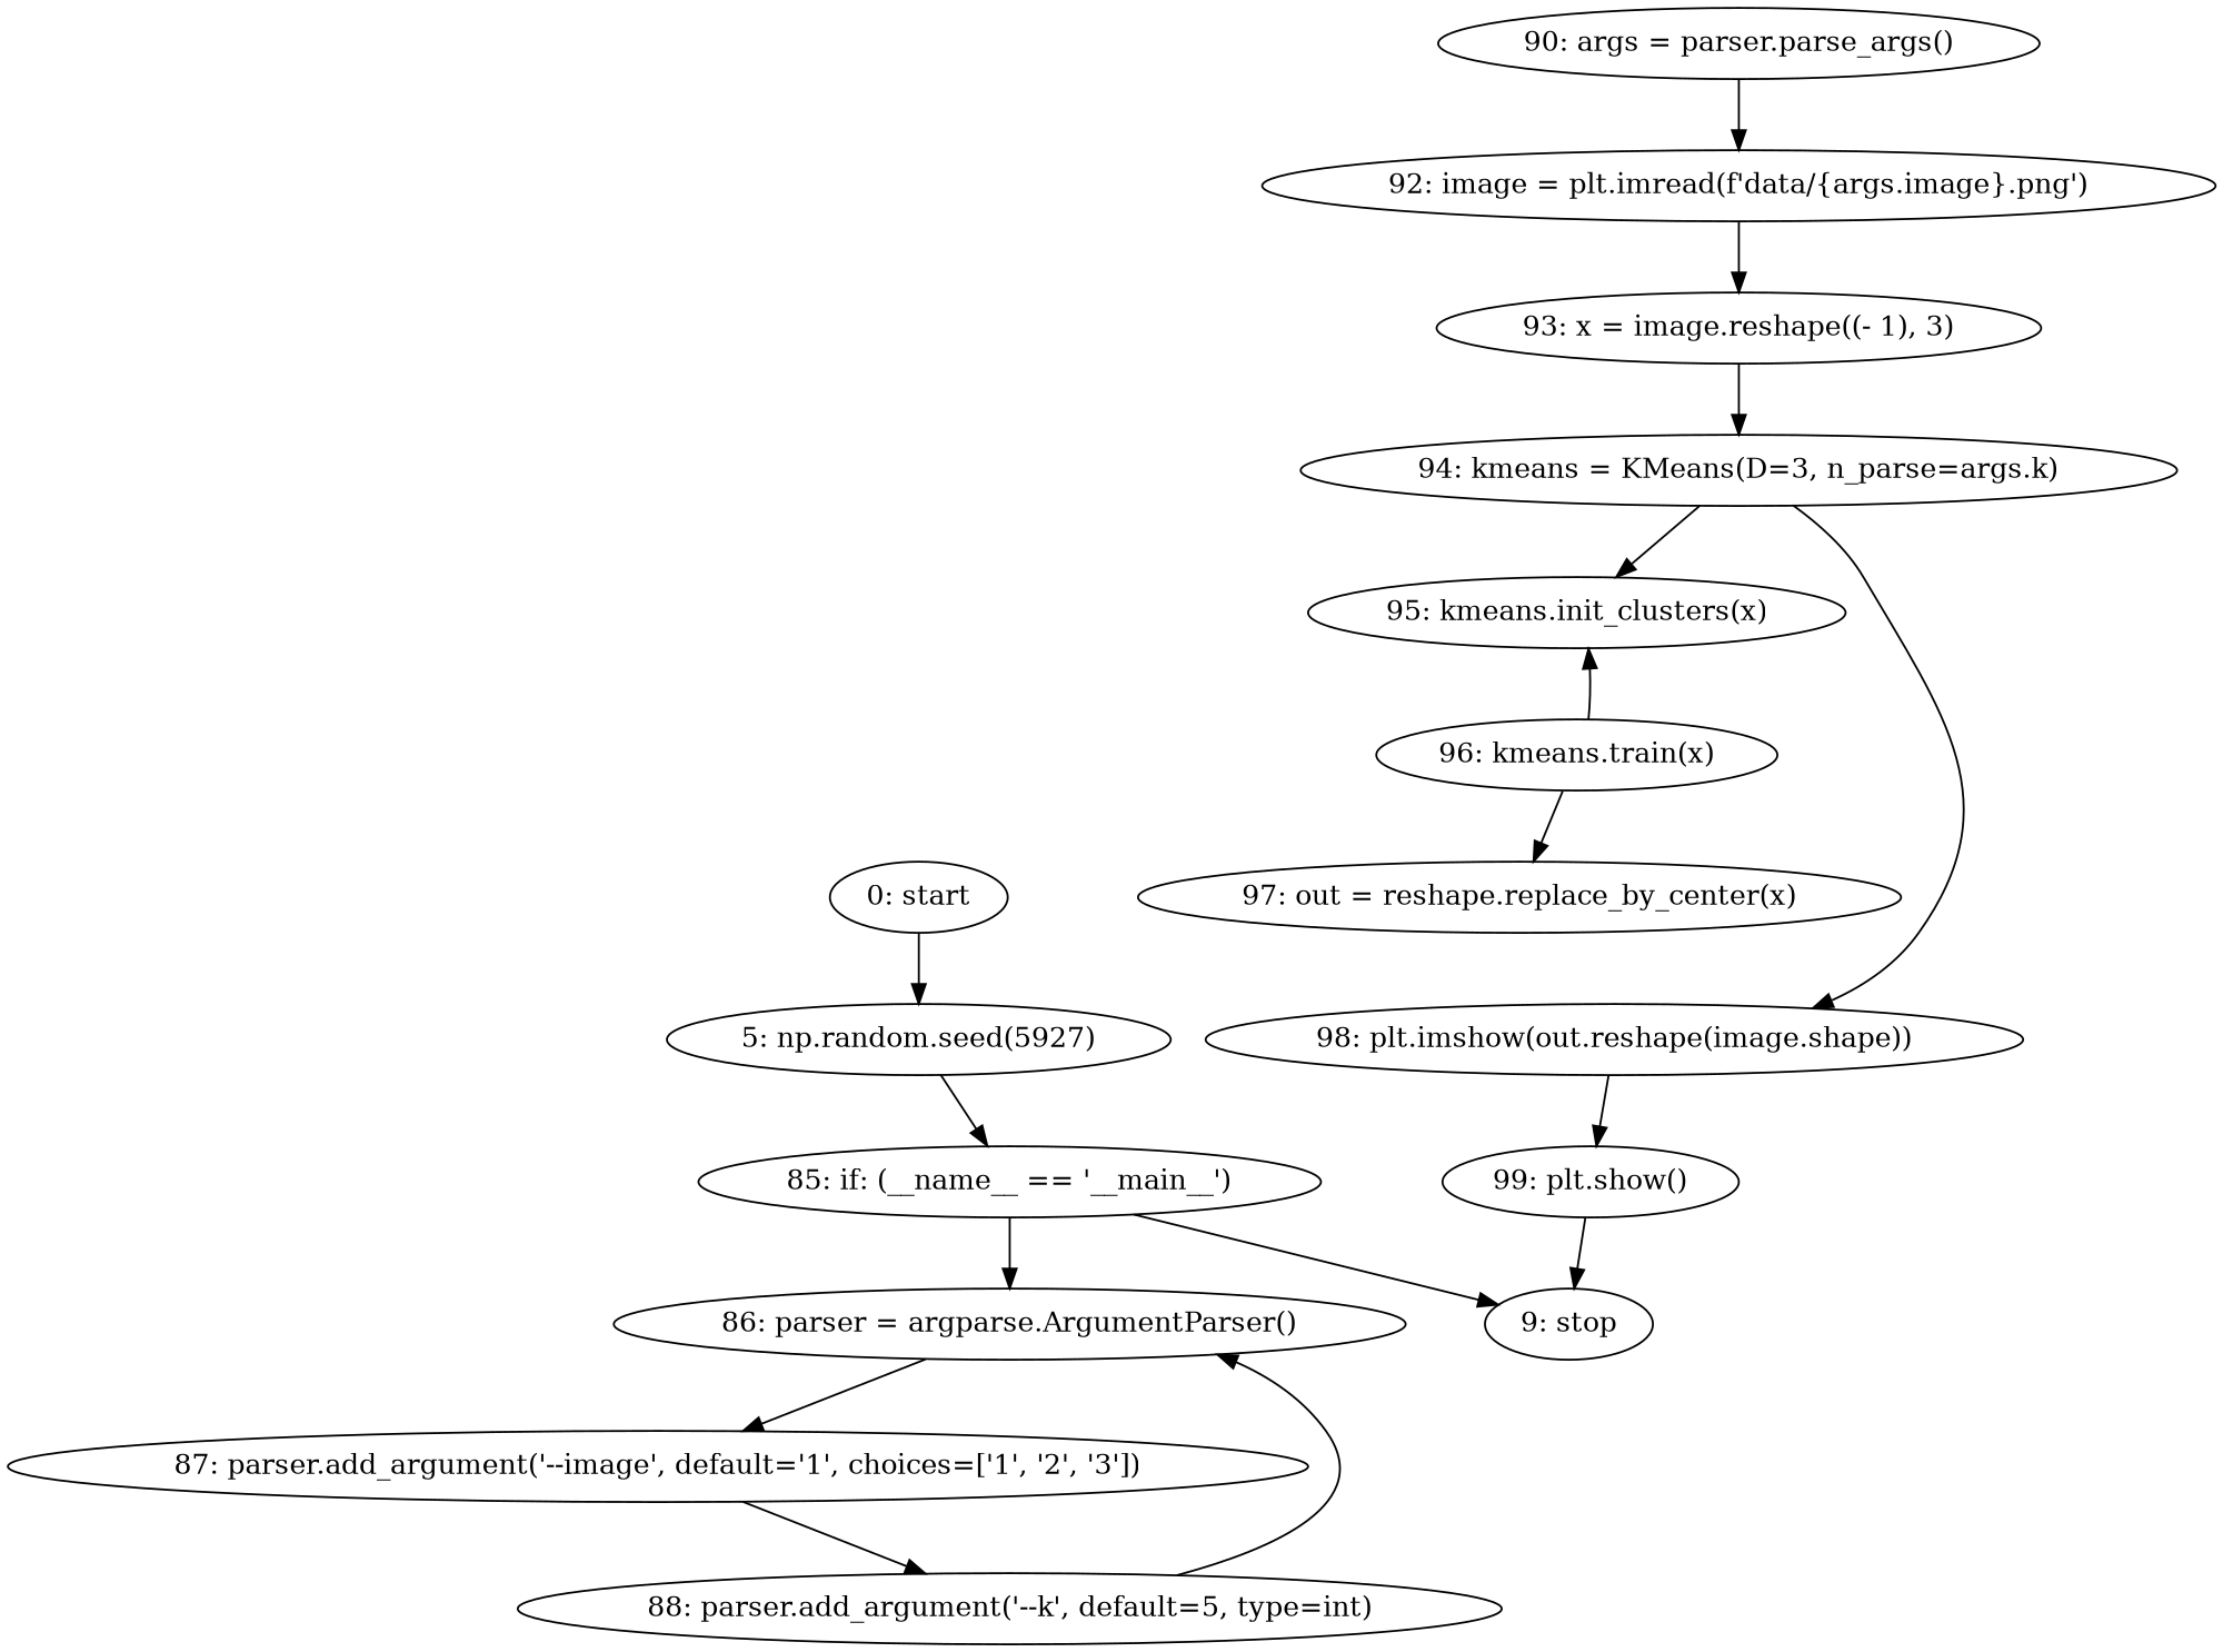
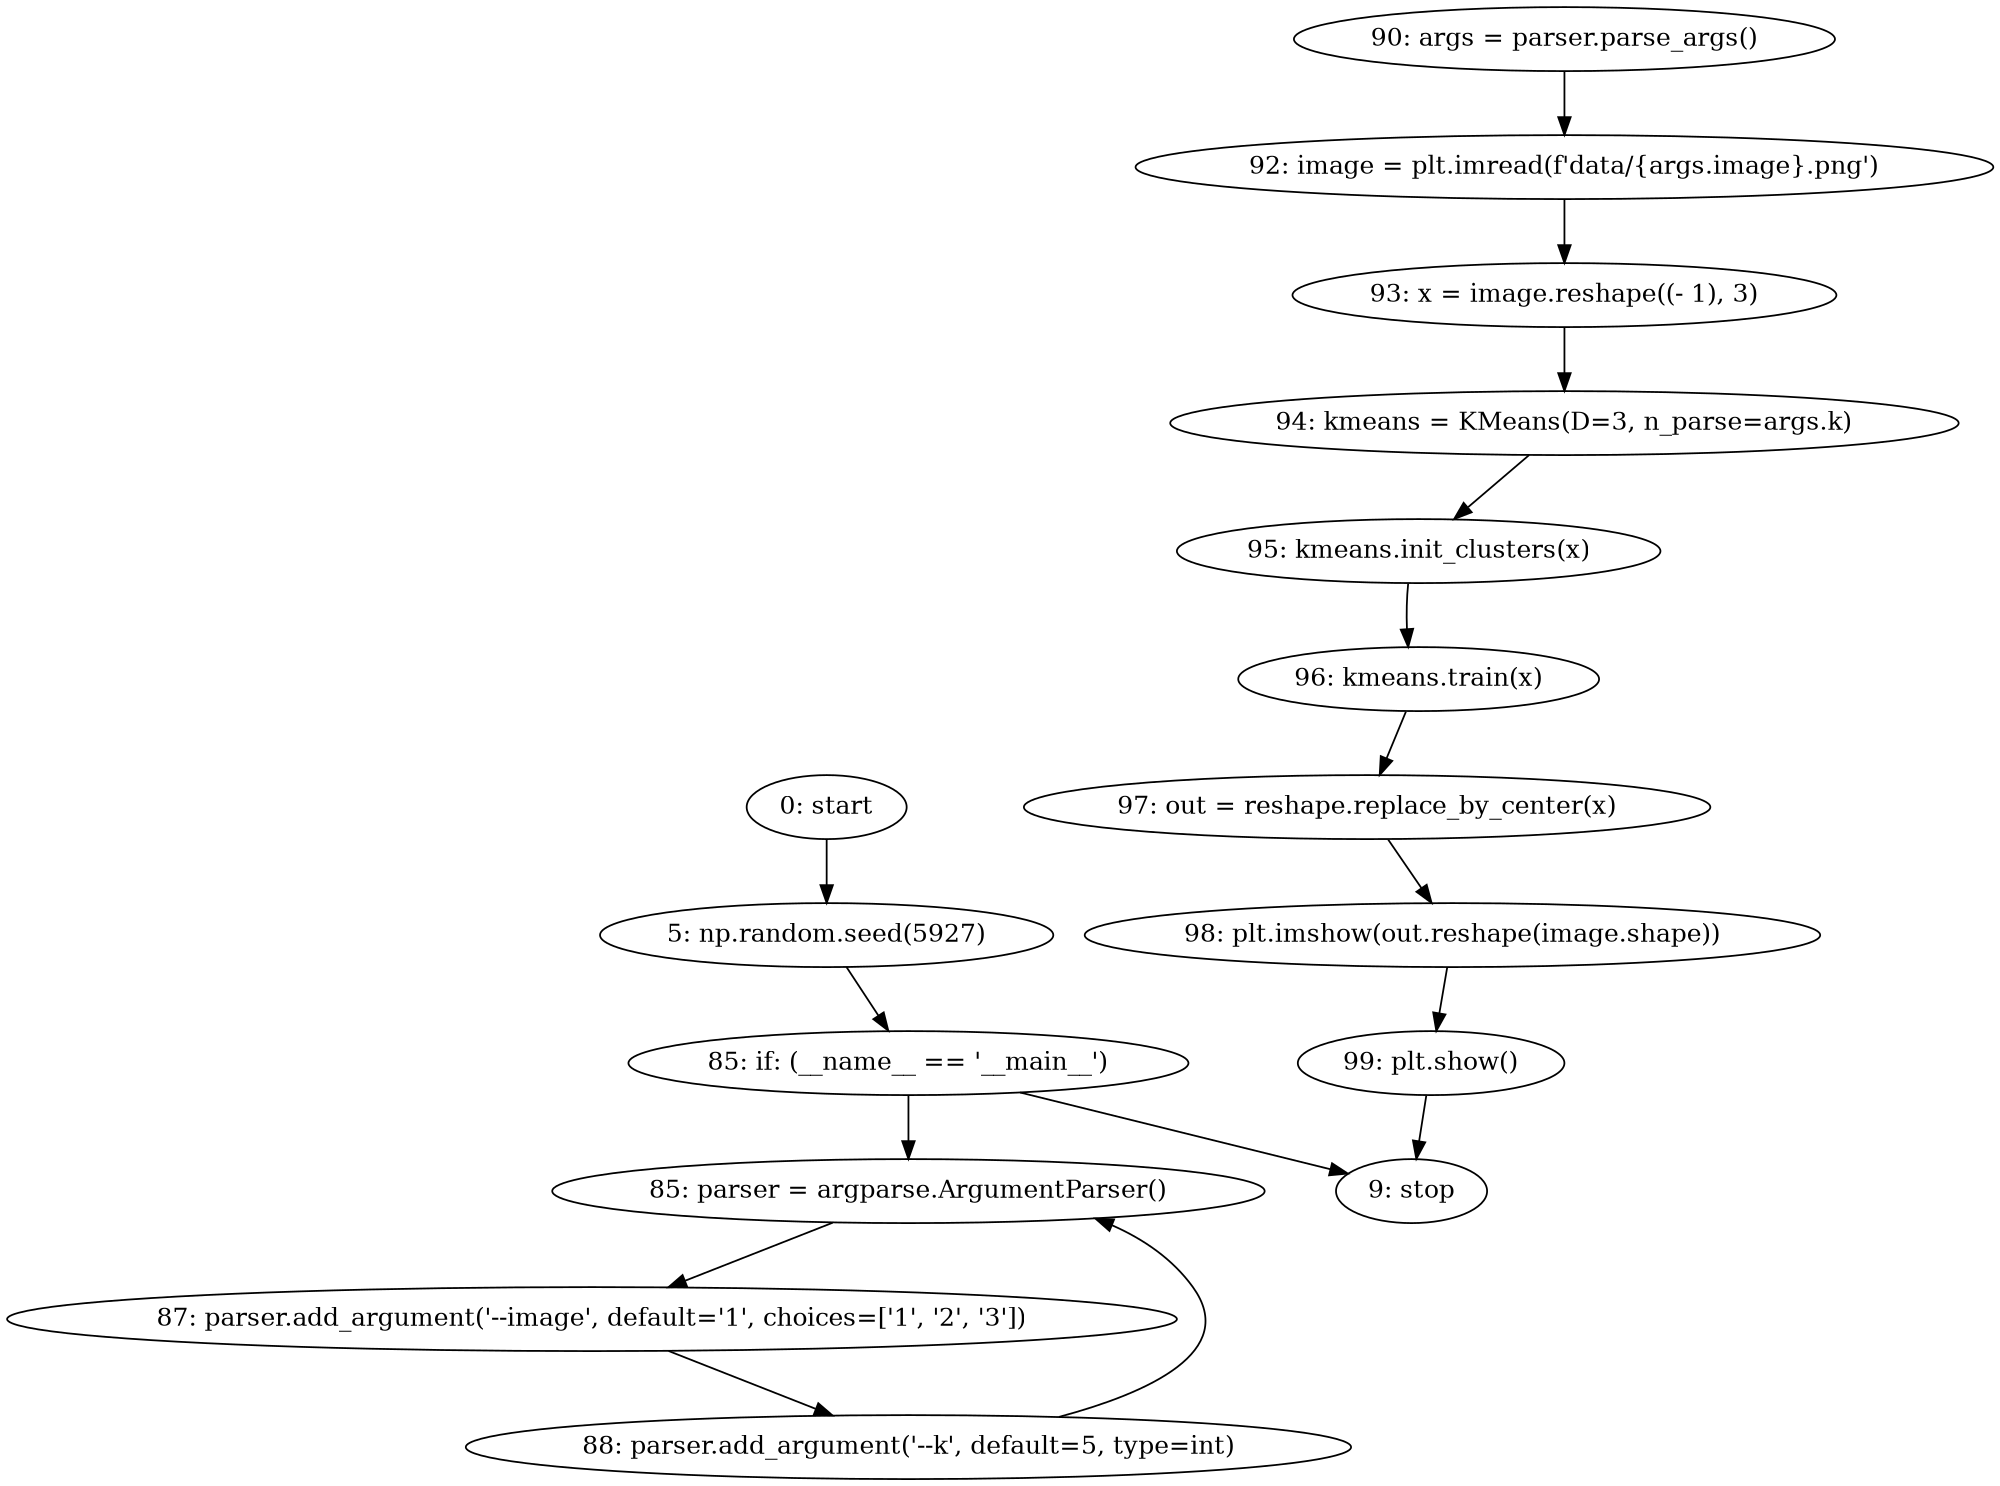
  strict digraph {
    n1 [label="0: start"]
    n2 [label="5: np.random.seed(5927)"]
    n3 [label="85: if: (__name__ == '__main__')"]
-   n4 [label="86: parser = argparse.ArgumentParser()"]
+   n4 [label="85: parser = argparse.ArgumentParser()"]
    n5 [label="9: stop"]
    n6 [label="87: parser.add_argument('--image', default='1', choices=['1', '2', '3'])"]
    n7 [label="88: parser.add_argument('--k', default=5, type=int)"]
    n8 [label="90: args = parser.parse_args()"]
    n9 [label="92: image = plt.imread(f'data/{args.image}.png')"]
    n10 [label="93: x = image.reshape((- 1), 3)"]
    n11 [label="94: kmeans = KMeans(D=3, n_parse=args.k)"]
    n12 [label="95: kmeans.init_clusters(x)"]
    n13 [label="96: kmeans.train(x)"]
    n14 [label="97: out = reshape.replace_by_center(x)"]
    n15 [label="98: plt.imshow(out.reshape(image.shape))"]
    n16 [label="99: plt.show()"]
    n1 -> n2
    n2 -> n3
    n3 -> n4
    n3 -> n5
    n4 -> n6
    n6 -> n7
    n7 -> n4
    n8 -> n9
    n9 -> n10
    n10 -> n11
    n11 -> n12
-   n13 -> n12
+   n12 -> n13
    n13 -> n14
-   n11 -> n15
+   n14 -> n15
    n15 -> n16
    n16 -> n5
  }
